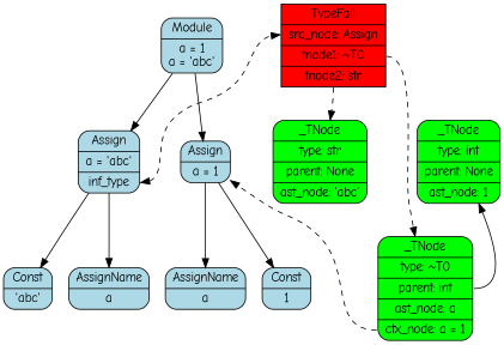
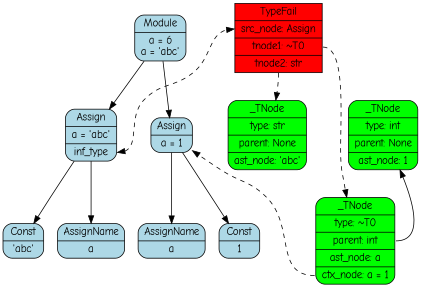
  digraph {
    fontname="Comic Neue"
    node [fillcolor=lightblue fontname="Comic Neue" shape=Mrecord style=filled]
    edge [fontname="Comic Neue"]
    n1 [fillcolor=green label="{_TNode|type: int|parent: None|ast_node: 1}"]
    n2 [fillcolor=green label="{_TNode|type: str|parent: None|ast_node: 'abc'}"]
    n3 [fillcolor=red label="{<node> TypeFail\n        |<src>src_node: Assign\n        |<tn1>tnode1: ~T0\n        |<tn2>tnode2: str\n    }" shape=record]
-   n4 [label="{Module|a = 1\na = 'abc'}"]
+   n4 [label="{Module|a = 6\na = 'abc'}"]
    n5 [label="{Assign|a = 1}}" ordering=out]
    n6 [label="{<label> Assign|a = 'abc'|<it>inf_type}"]
    n7 [label="{AssignName|a}"]
    n8 [label="{Const|1}"]
    n9 [label="{AssignName|a}"]
    n10 [label="{Const|'abc'}"]
    n11 [fillcolor=green label="{_TNode|type: ~T0|<p>parent: int|ast_node: a| <rsn>ctx_node: a = 1}"]
    subgraph sub_1 {
      rank=same
      n1
      n2
    }
    subgraph sub_2 {
      rank=min
      n3
    }
    subgraph sub_3 {
      n4
      n5
      n6
      n7
      n8
      n9
      n10
    }
    n1 -> n11 [dir=back headport=p style=solid]
    n3 -> n2 [style=dashed tailport=tn2]
    n3 -> n11 [style=dashed tailport=tn1]
    n4 -> n5
    n4 -> n6
    n5 -> n7
    n5 -> n8
    n6 -> n3 [constraint=false dir=both headport=src style=dashed tailport=it]
    n6 -> n9
    n6 -> n10
    n11 -> n5 [constraint=false style=dashed tailport=rsn]
  }
